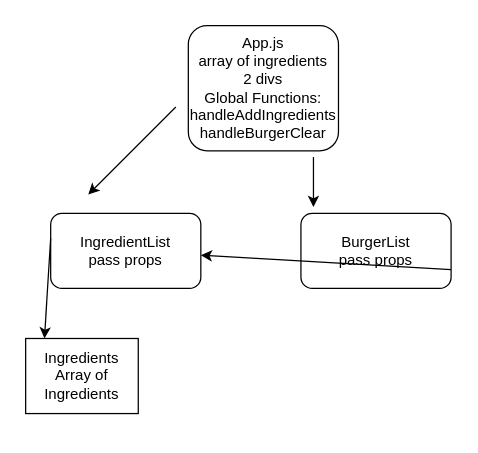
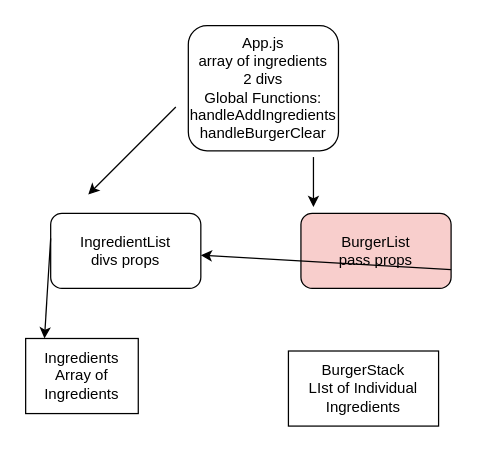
  <mxCell id="0" />
  <mxCell id="1" parent="0" />
  <mxCell id="2" value="App.js&lt;br&gt;array of ingredients&lt;br&gt;2 divs&lt;br&gt;Global Functions:&lt;br&gt;handleAddIngredients&lt;br&gt;handleBurgerClear" style="rounded=1;whiteSpace=wrap;html=1;" parent="1" vertex="1"><mxGeometry x="150" y="20" width="120" height="100" as="geometry" /></mxCell>
- <mxCell id="3" value="BurgerList&lt;br&gt;pass props" style="rounded=1;whiteSpace=wrap;html=1;" parent="1" vertex="1"><mxGeometry x="240" y="170" width="120" height="60" as="geometry" /></mxCell>
- <mxCell id="4" value="IngredientList&lt;br&gt;pass props" style="rounded=1;whiteSpace=wrap;html=1;" parent="1" vertex="1"><mxGeometry x="40" y="170" width="120" height="60" as="geometry" /></mxCell>
+ <mxCell id="3" value="BurgerList&lt;br&gt;pass props" style="rounded=1;whiteSpace=wrap;html=1;fillColor=#f8cecc;" parent="1" vertex="1"><mxGeometry x="240" y="170" width="120" height="60" as="geometry" /></mxCell>
+ <mxCell id="4" value="IngredientList&lt;br&gt;divs props" style="rounded=1;whiteSpace=wrap;html=1;" parent="1" vertex="1"><mxGeometry x="40" y="170" width="120" height="60" as="geometry" /></mxCell>
  <mxCell id="5" value="" style="endArrow=classic;html=1;" parent="1" edge="1"><mxGeometry width="50" height="50" relative="1" as="geometry"><mxPoint x="140" y="85" as="sourcePoint" /><mxPoint x="70" y="155" as="targetPoint" /></mxGeometry></mxCell>
  <mxCell id="6" value="" style="endArrow=classic;html=1;" parent="1" edge="1"><mxGeometry width="50" height="50" relative="1" as="geometry"><mxPoint x="250" y="125" as="sourcePoint" /><mxPoint x="250" y="165" as="targetPoint" /></mxGeometry></mxCell>
  <mxCell id="7" value="Ingredients&lt;br&gt;Array of Ingredients" style="rounded=0;whiteSpace=wrap;html=1;" parent="1" vertex="1"><mxGeometry x="20" y="270" width="90" height="60" as="geometry" /></mxCell>
+ <mxCell id="8" value="BurgerStack&lt;br&gt;LIst of Individual Ingredients" style="rounded=0;whiteSpace=wrap;html=1;" parent="1" vertex="1"><mxGeometry x="230" y="280" width="120" height="60" as="geometry" /></mxCell>
  <mxCell id="9" value="" style="endArrow=classic;html=1;entryX=0.167;entryY=0;entryDx=0;entryDy=0;entryPerimeter=0;" parent="1" target="7" edge="1"><mxGeometry width="50" height="50" relative="1" as="geometry"><mxPoint x="40" y="190" as="sourcePoint" /><mxPoint x="50" y="150" as="targetPoint" /></mxGeometry></mxCell>
  <mxCell id="10" value="" style="endArrow=classic;html=1;exitX=1;exitY=0.75;exitDx=0;exitDy=0;" parent="1" source="3" target="4" edge="1"><mxGeometry width="50" height="50" relative="1" as="geometry"><mxPoint x="330" y="200" as="sourcePoint" /><mxPoint x="380" y="150" as="targetPoint" /></mxGeometry></mxCell>
